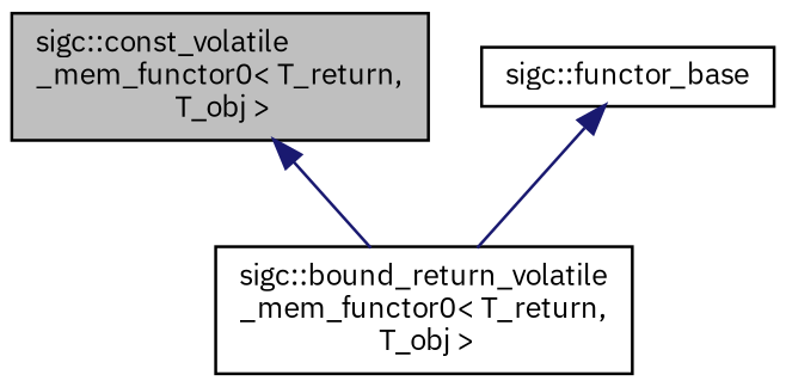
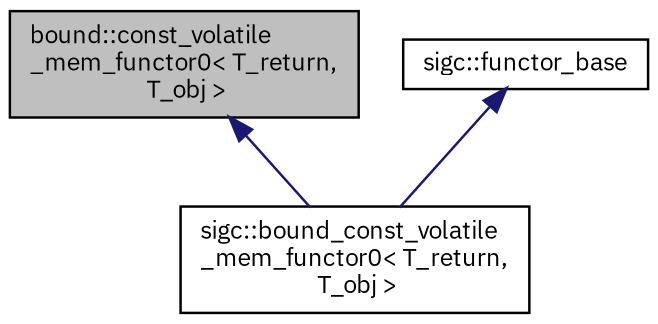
  digraph {
    fontname="IBM Plex Sans"
    node [color=black fillcolor=white fontname="IBM Plex Sans" fontsize=10 shape=record style=filled]
    edge [color=midnightblue dir=back fontname="IBM Plex Sans" fontsize=10 labelfontname=Sans labelfontsize=10 style=solid]
-   n1 [fillcolor=grey75 fontcolor=black height=0.2 label="sigc::const_volatile\l_mem_functor0\< T_return,\l T_obj \>" width=0.4]
-   n2 [height=0.2 label="sigc::bound_return_volatile\l_mem_functor0\< T_return,\l T_obj \>" width=0.4]
+   n1 [fillcolor=grey75 fontcolor=black height=0.2 label="bound::const_volatile\l_mem_functor0\< T_return,\l T_obj \>" width=0.4]
+   n2 [height=0.2 label="sigc::bound_const_volatile\l_mem_functor0\< T_return,\l T_obj \>" width=0.4]
    n3 [height=0.2 label="sigc::functor_base" width=0.4]
    n1 -> n2
    n3 -> n2
  }
